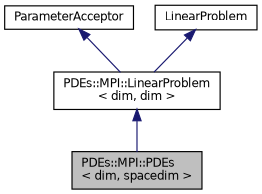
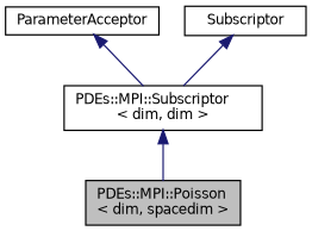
  digraph {
    fontname="DejaVu Sans"
    node [color=black fontname="DejaVu Sans" fontsize=10 shape=record]
    edge [color=midnightblue dir=back fontname="DejaVu Sans" fontsize=10 labelfontname=Helvetica labelfontsize=10 style=solid]
-   n1 [fillcolor=grey75 fontcolor=black height=0.2 label="PDEs::MPI::PDEs\l\< dim, spacedim \>" style=filled width=0.4]
-   n2 [height=0.2 label="PDEs::MPI::LinearProblem\l\< dim, dim \>" width=0.4]
+   n1 [fillcolor=grey75 fontcolor=black height=0.2 label="PDEs::MPI::Poisson\l\< dim, spacedim \>" style=filled width=0.4]
+   n2 [height=0.2 label="PDEs::MPI::Subscriptor\l\< dim, dim \>" width=0.4]
    n3 [height=0.2 label=ParameterAcceptor width=0.4]
-   n4 [height=0.2 label=LinearProblem width=0.4]
+   n4 [height=0.2 label=Subscriptor width=0.4]
    n2 -> n1
    n3 -> n2
    n4 -> n2
  }
